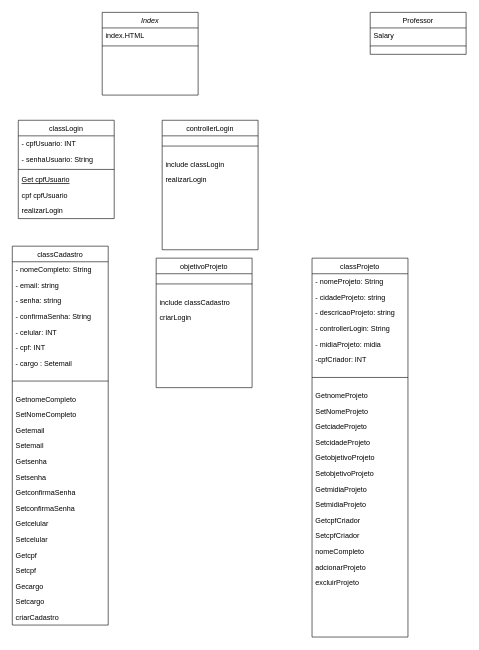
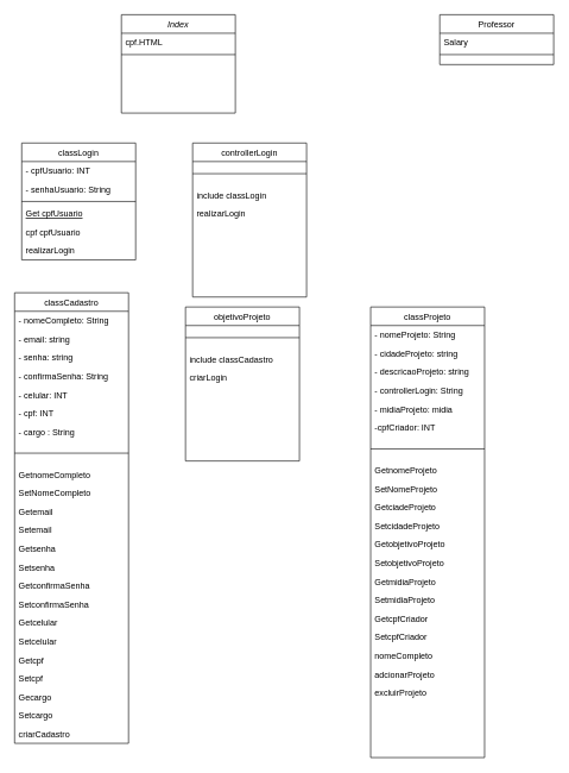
  <mxCell id="0" />
  <mxCell id="1" parent="0" />
  <mxCell id="2" value="Index" style="swimlane;fontStyle=2;align=center;verticalAlign=top;childLayout=stackLayout;horizontal=1;startSize=26;horizontalStack=0;resizeParent=1;resizeLast=0;collapsible=1;marginBottom=0;rounded=0;shadow=0;strokeWidth=1;" parent="1" vertex="1"><mxGeometry x="170" y="20" width="160" height="138" as="geometry"><mxRectangle x="230" y="140" width="160" height="26" as="alternateBounds" /></mxGeometry></mxCell>
- <mxCell id="3" value="index.HTML&#10;" style="text;align=left;verticalAlign=top;spacingLeft=4;spacingRight=4;overflow=hidden;rotatable=0;points=[[0,0.5],[1,0.5]];portConstraint=eastwest;" parent="2" vertex="1"><mxGeometry y="26" width="160" height="26" as="geometry" /></mxCell>
+ <mxCell id="3" value="cpf.HTML&#10;" style="text;align=left;verticalAlign=top;spacingLeft=4;spacingRight=4;overflow=hidden;rotatable=0;points=[[0,0.5],[1,0.5]];portConstraint=eastwest;" parent="2" vertex="1"><mxGeometry y="26" width="160" height="26" as="geometry" /></mxCell>
  <mxCell id="4" value="" style="line;html=1;strokeWidth=1;align=left;verticalAlign=middle;spacingTop=-1;spacingLeft=3;spacingRight=3;rotatable=0;labelPosition=right;points=[];portConstraint=eastwest;" parent="2" vertex="1"><mxGeometry y="52" width="160" height="8" as="geometry" /></mxCell>
  <mxCell id="5" value="classLogin" style="swimlane;fontStyle=0;align=center;verticalAlign=top;childLayout=stackLayout;horizontal=1;startSize=26;horizontalStack=0;resizeParent=1;resizeLast=0;collapsible=1;marginBottom=0;rounded=0;shadow=0;strokeWidth=1;" parent="1" vertex="1"><mxGeometry x="30" y="200" width="160" height="164" as="geometry"><mxRectangle x="80" y="300" width="160" height="26" as="alternateBounds" /></mxGeometry></mxCell>
  <mxCell id="6" value="- cpfUsuario: INT" style="text;align=left;verticalAlign=top;spacingLeft=4;spacingRight=4;overflow=hidden;rotatable=0;points=[[0,0.5],[1,0.5]];portConstraint=eastwest;" parent="5" vertex="1"><mxGeometry y="26" width="160" height="26" as="geometry" /></mxCell>
  <mxCell id="7" value="- senhaUsuario: String " style="text;align=left;verticalAlign=top;spacingLeft=4;spacingRight=4;overflow=hidden;rotatable=0;points=[[0,0.5],[1,0.5]];portConstraint=eastwest;rounded=0;shadow=0;html=0;" parent="5" vertex="1"><mxGeometry y="52" width="160" height="26" as="geometry" /></mxCell>
  <mxCell id="8" value="" style="line;html=1;strokeWidth=1;align=left;verticalAlign=middle;spacingTop=-1;spacingLeft=3;spacingRight=3;rotatable=0;labelPosition=right;points=[];portConstraint=eastwest;" parent="5" vertex="1"><mxGeometry y="78" width="160" height="8" as="geometry" /></mxCell>
  <mxCell id="9" value="Get cpfUsuario" style="text;align=left;verticalAlign=top;spacingLeft=4;spacingRight=4;overflow=hidden;rotatable=0;points=[[0,0.5],[1,0.5]];portConstraint=eastwest;fontStyle=4;strokeColor=none;" parent="5" vertex="1"><mxGeometry y="86" width="160" height="26" as="geometry" /></mxCell>
  <mxCell id="10" value="cpf cpfUsuario" style="text;align=left;verticalAlign=top;spacingLeft=4;spacingRight=4;overflow=hidden;rotatable=0;points=[[0,0.5],[1,0.5]];portConstraint=eastwest;" parent="5" vertex="1"><mxGeometry y="112" width="160" height="26" as="geometry" /></mxCell>
  <mxCell id="11" value="realizarLogin" style="text;align=left;verticalAlign=top;spacingLeft=4;spacingRight=4;overflow=hidden;rotatable=0;points=[[0,0.5],[1,0.5]];portConstraint=eastwest;" vertex="1" parent="5"><mxGeometry y="138" width="160" height="26" as="geometry" /></mxCell>
  <mxCell id="12" value="Professor" style="swimlane;fontStyle=0;align=center;verticalAlign=top;childLayout=stackLayout;horizontal=1;startSize=26;horizontalStack=0;resizeParent=1;resizeLast=0;collapsible=1;marginBottom=0;rounded=0;shadow=0;strokeWidth=1;" parent="1" vertex="1"><mxGeometry x="617" y="20" width="160" height="70" as="geometry"><mxRectangle x="340" y="380" width="170" height="26" as="alternateBounds" /></mxGeometry></mxCell>
  <mxCell id="13" value="Salary" style="text;align=left;verticalAlign=top;spacingLeft=4;spacingRight=4;overflow=hidden;rotatable=0;points=[[0,0.5],[1,0.5]];portConstraint=eastwest;" parent="12" vertex="1"><mxGeometry y="26" width="160" height="26" as="geometry" /></mxCell>
  <mxCell id="14" value="" style="line;html=1;strokeWidth=1;align=left;verticalAlign=middle;spacingTop=-1;spacingLeft=3;spacingRight=3;rotatable=0;labelPosition=right;points=[];portConstraint=eastwest;" parent="12" vertex="1"><mxGeometry y="52" width="160" height="8" as="geometry" /></mxCell>
  <mxCell id="15" value="controllerLogin" style="swimlane;fontStyle=0;align=center;verticalAlign=top;childLayout=stackLayout;horizontal=1;startSize=26;horizontalStack=0;resizeParent=1;resizeLast=0;collapsible=1;marginBottom=0;rounded=0;shadow=0;strokeWidth=1;" parent="1" vertex="1"><mxGeometry x="270" y="200" width="160" height="216" as="geometry"><mxRectangle x="550" y="140" width="160" height="26" as="alternateBounds" /></mxGeometry></mxCell>
  <mxCell id="16" value="" style="line;html=1;strokeWidth=1;align=left;verticalAlign=middle;spacingTop=-1;spacingLeft=3;spacingRight=3;rotatable=0;labelPosition=right;points=[];portConstraint=eastwest;" parent="15" vertex="1"><mxGeometry y="26" width="160" height="34" as="geometry" /></mxCell>
  <mxCell id="17" value="include classLogin" style="text;align=left;verticalAlign=top;spacingLeft=4;spacingRight=4;overflow=hidden;rotatable=0;points=[[0,0.5],[1,0.5]];portConstraint=eastwest;" parent="15" vertex="1"><mxGeometry y="60" width="160" height="26" as="geometry" /></mxCell>
  <mxCell id="18" value="realizarLogin" style="text;align=left;verticalAlign=top;spacingLeft=4;spacingRight=4;overflow=hidden;rotatable=0;points=[[0,0.5],[1,0.5]];portConstraint=eastwest;" vertex="1" parent="15"><mxGeometry y="86" width="160" height="26" as="geometry" /></mxCell>
  <mxCell id="19" value="objetivoProjeto" style="swimlane;fontStyle=0;align=center;verticalAlign=top;childLayout=stackLayout;horizontal=1;startSize=26;horizontalStack=0;resizeParent=1;resizeLast=0;collapsible=1;marginBottom=0;rounded=0;shadow=0;strokeWidth=1;" vertex="1" parent="1"><mxGeometry x="260" y="430" width="160" height="216" as="geometry"><mxRectangle x="550" y="140" width="160" height="26" as="alternateBounds" /></mxGeometry></mxCell>
  <mxCell id="20" value="" style="line;html=1;strokeWidth=1;align=left;verticalAlign=middle;spacingTop=-1;spacingLeft=3;spacingRight=3;rotatable=0;labelPosition=right;points=[];portConstraint=eastwest;" vertex="1" parent="19"><mxGeometry y="26" width="160" height="34" as="geometry" /></mxCell>
  <mxCell id="21" value="include classCadastro" style="text;align=left;verticalAlign=top;spacingLeft=4;spacingRight=4;overflow=hidden;rotatable=0;points=[[0,0.5],[1,0.5]];portConstraint=eastwest;" vertex="1" parent="19"><mxGeometry y="60" width="160" height="26" as="geometry" /></mxCell>
  <mxCell id="22" value="criarLogin" style="text;align=left;verticalAlign=top;spacingLeft=4;spacingRight=4;overflow=hidden;rotatable=0;points=[[0,0.5],[1,0.5]];portConstraint=eastwest;" vertex="1" parent="19"><mxGeometry y="86" width="160" height="26" as="geometry" /></mxCell>
  <mxCell id="23" value="classCadastro" style="swimlane;fontStyle=0;align=center;verticalAlign=top;childLayout=stackLayout;horizontal=1;startSize=26;horizontalStack=0;resizeParent=1;resizeLast=0;collapsible=1;marginBottom=0;rounded=0;shadow=0;strokeWidth=1;" vertex="1" parent="1"><mxGeometry x="20" y="410" width="160" height="632" as="geometry"><mxRectangle x="70" y="510" width="160" height="26" as="alternateBounds" /></mxGeometry></mxCell>
  <mxCell id="24" value="- nomeCompleto: String" style="text;align=left;verticalAlign=top;spacingLeft=4;spacingRight=4;overflow=hidden;rotatable=0;points=[[0,0.5],[1,0.5]];portConstraint=eastwest;" vertex="1" parent="23"><mxGeometry y="26" width="160" height="26" as="geometry" /></mxCell>
  <mxCell id="25" value="- email: string" style="text;align=left;verticalAlign=top;spacingLeft=4;spacingRight=4;overflow=hidden;rotatable=0;points=[[0,0.5],[1,0.5]];portConstraint=eastwest;" vertex="1" parent="23"><mxGeometry y="52" width="160" height="26" as="geometry" /></mxCell>
  <mxCell id="26" value="- senha: string" style="text;align=left;verticalAlign=top;spacingLeft=4;spacingRight=4;overflow=hidden;rotatable=0;points=[[0,0.5],[1,0.5]];portConstraint=eastwest;" vertex="1" parent="23"><mxGeometry y="78" width="160" height="26" as="geometry" /></mxCell>
  <mxCell id="27" value="- confirmaSenha: String" style="text;align=left;verticalAlign=top;spacingLeft=4;spacingRight=4;overflow=hidden;rotatable=0;points=[[0,0.5],[1,0.5]];portConstraint=eastwest;" vertex="1" parent="23"><mxGeometry y="104" width="160" height="26" as="geometry" /></mxCell>
  <mxCell id="28" value="- celular: INT" style="text;align=left;verticalAlign=top;spacingLeft=4;spacingRight=4;overflow=hidden;rotatable=0;points=[[0,0.5],[1,0.5]];portConstraint=eastwest;" vertex="1" parent="23"><mxGeometry y="130" width="160" height="26" as="geometry" /></mxCell>
  <mxCell id="29" value="- cpf: INT" style="text;align=left;verticalAlign=top;spacingLeft=4;spacingRight=4;overflow=hidden;rotatable=0;points=[[0,0.5],[1,0.5]];portConstraint=eastwest;" vertex="1" parent="23"><mxGeometry y="156" width="160" height="26" as="geometry" /></mxCell>
- <mxCell id="30" value="- cargo : Setemail" style="text;align=left;verticalAlign=top;spacingLeft=4;spacingRight=4;overflow=hidden;rotatable=0;points=[[0,0.5],[1,0.5]];portConstraint=eastwest;" vertex="1" parent="23"><mxGeometry y="182" width="160" height="26" as="geometry" /></mxCell>
+ <mxCell id="30" value="- cargo : String" style="text;align=left;verticalAlign=top;spacingLeft=4;spacingRight=4;overflow=hidden;rotatable=0;points=[[0,0.5],[1,0.5]];portConstraint=eastwest;" vertex="1" parent="23"><mxGeometry y="182" width="160" height="26" as="geometry" /></mxCell>
  <mxCell id="31" value="" style="line;html=1;strokeWidth=1;align=left;verticalAlign=middle;spacingTop=-1;spacingLeft=3;spacingRight=3;rotatable=0;labelPosition=right;points=[];portConstraint=eastwest;" vertex="1" parent="23"><mxGeometry y="208" width="160" height="34" as="geometry" /></mxCell>
  <mxCell id="32" value="GetnomeCompleto" style="text;align=left;verticalAlign=top;spacingLeft=4;spacingRight=4;overflow=hidden;rotatable=0;points=[[0,0.5],[1,0.5]];portConstraint=eastwest;" vertex="1" parent="23"><mxGeometry y="242" width="160" height="26" as="geometry" /></mxCell>
  <mxCell id="33" value="SetNomeCompleto" style="text;align=left;verticalAlign=top;spacingLeft=4;spacingRight=4;overflow=hidden;rotatable=0;points=[[0,0.5],[1,0.5]];portConstraint=eastwest;" vertex="1" parent="23"><mxGeometry y="268" width="160" height="26" as="geometry" /></mxCell>
  <mxCell id="34" value="Getemail" style="text;align=left;verticalAlign=top;spacingLeft=4;spacingRight=4;overflow=hidden;rotatable=0;points=[[0,0.5],[1,0.5]];portConstraint=eastwest;" vertex="1" parent="23"><mxGeometry y="294" width="160" height="26" as="geometry" /></mxCell>
  <mxCell id="35" value="Setemail" style="text;align=left;verticalAlign=top;spacingLeft=4;spacingRight=4;overflow=hidden;rotatable=0;points=[[0,0.5],[1,0.5]];portConstraint=eastwest;" vertex="1" parent="23"><mxGeometry y="320" width="160" height="26" as="geometry" /></mxCell>
  <mxCell id="36" value="Getsenha" style="text;align=left;verticalAlign=top;spacingLeft=4;spacingRight=4;overflow=hidden;rotatable=0;points=[[0,0.5],[1,0.5]];portConstraint=eastwest;" vertex="1" parent="23"><mxGeometry y="346" width="160" height="26" as="geometry" /></mxCell>
  <mxCell id="37" value="Setsenha" style="text;align=left;verticalAlign=top;spacingLeft=4;spacingRight=4;overflow=hidden;rotatable=0;points=[[0,0.5],[1,0.5]];portConstraint=eastwest;" vertex="1" parent="23"><mxGeometry y="372" width="160" height="26" as="geometry" /></mxCell>
  <mxCell id="38" value="GetconfirmaSenha" style="text;align=left;verticalAlign=top;spacingLeft=4;spacingRight=4;overflow=hidden;rotatable=0;points=[[0,0.5],[1,0.5]];portConstraint=eastwest;" vertex="1" parent="23"><mxGeometry y="398" width="160" height="26" as="geometry" /></mxCell>
  <mxCell id="39" value="SetconfirmaSenha" style="text;align=left;verticalAlign=top;spacingLeft=4;spacingRight=4;overflow=hidden;rotatable=0;points=[[0,0.5],[1,0.5]];portConstraint=eastwest;" vertex="1" parent="23"><mxGeometry y="424" width="160" height="26" as="geometry" /></mxCell>
  <mxCell id="40" value="Getcelular" style="text;align=left;verticalAlign=top;spacingLeft=4;spacingRight=4;overflow=hidden;rotatable=0;points=[[0,0.5],[1,0.5]];portConstraint=eastwest;" vertex="1" parent="23"><mxGeometry y="450" width="160" height="26" as="geometry" /></mxCell>
  <mxCell id="41" value="Setcelular" style="text;align=left;verticalAlign=top;spacingLeft=4;spacingRight=4;overflow=hidden;rotatable=0;points=[[0,0.5],[1,0.5]];portConstraint=eastwest;" vertex="1" parent="23"><mxGeometry y="476" width="160" height="26" as="geometry" /></mxCell>
  <mxCell id="42" value="Getcpf" style="text;align=left;verticalAlign=top;spacingLeft=4;spacingRight=4;overflow=hidden;rotatable=0;points=[[0,0.5],[1,0.5]];portConstraint=eastwest;" vertex="1" parent="23"><mxGeometry y="502" width="160" height="26" as="geometry" /></mxCell>
  <mxCell id="43" value="Setcpf" style="text;align=left;verticalAlign=top;spacingLeft=4;spacingRight=4;overflow=hidden;rotatable=0;points=[[0,0.5],[1,0.5]];portConstraint=eastwest;" vertex="1" parent="23"><mxGeometry y="528" width="160" height="26" as="geometry" /></mxCell>
  <mxCell id="44" value="Gecargo" style="text;align=left;verticalAlign=top;spacingLeft=4;spacingRight=4;overflow=hidden;rotatable=0;points=[[0,0.5],[1,0.5]];portConstraint=eastwest;" vertex="1" parent="23"><mxGeometry y="554" width="160" height="26" as="geometry" /></mxCell>
  <mxCell id="45" value="Setcargo" style="text;align=left;verticalAlign=top;spacingLeft=4;spacingRight=4;overflow=hidden;rotatable=0;points=[[0,0.5],[1,0.5]];portConstraint=eastwest;" vertex="1" parent="23"><mxGeometry y="580" width="160" height="26" as="geometry" /></mxCell>
  <mxCell id="46" value="criarCadastro" style="text;align=left;verticalAlign=top;spacingLeft=4;spacingRight=4;overflow=hidden;rotatable=0;points=[[0,0.5],[1,0.5]];portConstraint=eastwest;" vertex="1" parent="23"><mxGeometry y="606" width="160" height="26" as="geometry" /></mxCell>
  <mxCell id="47" value="classProjeto" style="swimlane;fontStyle=0;align=center;verticalAlign=top;childLayout=stackLayout;horizontal=1;startSize=26;horizontalStack=0;resizeParent=1;resizeLast=0;collapsible=1;marginBottom=0;rounded=0;shadow=0;strokeWidth=1;" vertex="1" parent="1"><mxGeometry x="520" y="430" width="160" height="632" as="geometry"><mxRectangle x="70" y="510" width="160" height="26" as="alternateBounds" /></mxGeometry></mxCell>
  <mxCell id="48" value="- nomeProjeto: String" style="text;align=left;verticalAlign=top;spacingLeft=4;spacingRight=4;overflow=hidden;rotatable=0;points=[[0,0.5],[1,0.5]];portConstraint=eastwest;" vertex="1" parent="47"><mxGeometry y="26" width="160" height="26" as="geometry" /></mxCell>
  <mxCell id="49" value="- cidadeProjeto: string" style="text;align=left;verticalAlign=top;spacingLeft=4;spacingRight=4;overflow=hidden;rotatable=0;points=[[0,0.5],[1,0.5]];portConstraint=eastwest;" vertex="1" parent="47"><mxGeometry y="52" width="160" height="26" as="geometry" /></mxCell>
  <mxCell id="50" value="- descricaoProjeto: string" style="text;align=left;verticalAlign=top;spacingLeft=4;spacingRight=4;overflow=hidden;rotatable=0;points=[[0,0.5],[1,0.5]];portConstraint=eastwest;" vertex="1" parent="47"><mxGeometry y="78" width="160" height="26" as="geometry" /></mxCell>
  <mxCell id="51" value="- controllerLogin: String" style="text;align=left;verticalAlign=top;spacingLeft=4;spacingRight=4;overflow=hidden;rotatable=0;points=[[0,0.5],[1,0.5]];portConstraint=eastwest;" vertex="1" parent="47"><mxGeometry y="104" width="160" height="26" as="geometry" /></mxCell>
  <mxCell id="52" value="- midiaProjeto: midia" style="text;align=left;verticalAlign=top;spacingLeft=4;spacingRight=4;overflow=hidden;rotatable=0;points=[[0,0.5],[1,0.5]];portConstraint=eastwest;" vertex="1" parent="47"><mxGeometry y="130" width="160" height="26" as="geometry" /></mxCell>
  <mxCell id="53" value="-cpfCriador: INT" style="text;align=left;verticalAlign=top;spacingLeft=4;spacingRight=4;overflow=hidden;rotatable=0;points=[[0,0.5],[1,0.5]];portConstraint=eastwest;" vertex="1" parent="47"><mxGeometry y="156" width="160" height="26" as="geometry" /></mxCell>
  <mxCell id="54" value="" style="line;html=1;strokeWidth=1;align=left;verticalAlign=middle;spacingTop=-1;spacingLeft=3;spacingRight=3;rotatable=0;labelPosition=right;points=[];portConstraint=eastwest;" vertex="1" parent="47"><mxGeometry y="182" width="160" height="34" as="geometry" /></mxCell>
  <mxCell id="55" value="GetnomeProjeto" style="text;align=left;verticalAlign=top;spacingLeft=4;spacingRight=4;overflow=hidden;rotatable=0;points=[[0,0.5],[1,0.5]];portConstraint=eastwest;" vertex="1" parent="47"><mxGeometry y="216" width="160" height="26" as="geometry" /></mxCell>
  <mxCell id="56" value="SetNomeProjeto" style="text;align=left;verticalAlign=top;spacingLeft=4;spacingRight=4;overflow=hidden;rotatable=0;points=[[0,0.5],[1,0.5]];portConstraint=eastwest;" vertex="1" parent="47"><mxGeometry y="242" width="160" height="26" as="geometry" /></mxCell>
  <mxCell id="57" value="GetciadeProjeto" style="text;align=left;verticalAlign=top;spacingLeft=4;spacingRight=4;overflow=hidden;rotatable=0;points=[[0,0.5],[1,0.5]];portConstraint=eastwest;" vertex="1" parent="47"><mxGeometry y="268" width="160" height="26" as="geometry" /></mxCell>
  <mxCell id="58" value="SetcidadeProjeto" style="text;align=left;verticalAlign=top;spacingLeft=4;spacingRight=4;overflow=hidden;rotatable=0;points=[[0,0.5],[1,0.5]];portConstraint=eastwest;" vertex="1" parent="47"><mxGeometry y="294" width="160" height="26" as="geometry" /></mxCell>
  <mxCell id="59" value="GetobjetivoProjeto" style="text;align=left;verticalAlign=top;spacingLeft=4;spacingRight=4;overflow=hidden;rotatable=0;points=[[0,0.5],[1,0.5]];portConstraint=eastwest;" vertex="1" parent="47"><mxGeometry y="320" width="160" height="26" as="geometry" /></mxCell>
  <mxCell id="60" value="SetobjetivoProjeto" style="text;align=left;verticalAlign=top;spacingLeft=4;spacingRight=4;overflow=hidden;rotatable=0;points=[[0,0.5],[1,0.5]];portConstraint=eastwest;" vertex="1" parent="47"><mxGeometry y="346" width="160" height="26" as="geometry" /></mxCell>
  <mxCell id="61" value="GetmidiaProjeto" style="text;align=left;verticalAlign=top;spacingLeft=4;spacingRight=4;overflow=hidden;rotatable=0;points=[[0,0.5],[1,0.5]];portConstraint=eastwest;" vertex="1" parent="47"><mxGeometry y="372" width="160" height="26" as="geometry" /></mxCell>
  <mxCell id="62" value="SetmidiaProjeto" style="text;align=left;verticalAlign=top;spacingLeft=4;spacingRight=4;overflow=hidden;rotatable=0;points=[[0,0.5],[1,0.5]];portConstraint=eastwest;" vertex="1" parent="47"><mxGeometry y="398" width="160" height="26" as="geometry" /></mxCell>
  <mxCell id="63" value="GetcpfCriador" style="text;align=left;verticalAlign=top;spacingLeft=4;spacingRight=4;overflow=hidden;rotatable=0;points=[[0,0.5],[1,0.5]];portConstraint=eastwest;" vertex="1" parent="47"><mxGeometry y="424" width="160" height="26" as="geometry" /></mxCell>
  <mxCell id="64" value="SetcpfCriador" style="text;align=left;verticalAlign=top;spacingLeft=4;spacingRight=4;overflow=hidden;rotatable=0;points=[[0,0.5],[1,0.5]];portConstraint=eastwest;" vertex="1" parent="47"><mxGeometry y="450" width="160" height="26" as="geometry" /></mxCell>
  <mxCell id="65" value="nomeCompleto" style="text;align=left;verticalAlign=top;spacingLeft=4;spacingRight=4;overflow=hidden;rotatable=0;points=[[0,0.5],[1,0.5]];portConstraint=eastwest;" vertex="1" parent="47"><mxGeometry y="476" width="160" height="26" as="geometry" /></mxCell>
  <mxCell id="66" value="adcionarProjeto" style="text;align=left;verticalAlign=top;spacingLeft=4;spacingRight=4;overflow=hidden;rotatable=0;points=[[0,0.5],[1,0.5]];portConstraint=eastwest;" vertex="1" parent="47"><mxGeometry y="502" width="160" height="26" as="geometry" /></mxCell>
  <mxCell id="67" value="excluirProjeto" style="text;align=left;verticalAlign=top;spacingLeft=4;spacingRight=4;overflow=hidden;rotatable=0;points=[[0,0.5],[1,0.5]];portConstraint=eastwest;" vertex="1" parent="47"><mxGeometry y="528" width="160" height="26" as="geometry" /></mxCell>
